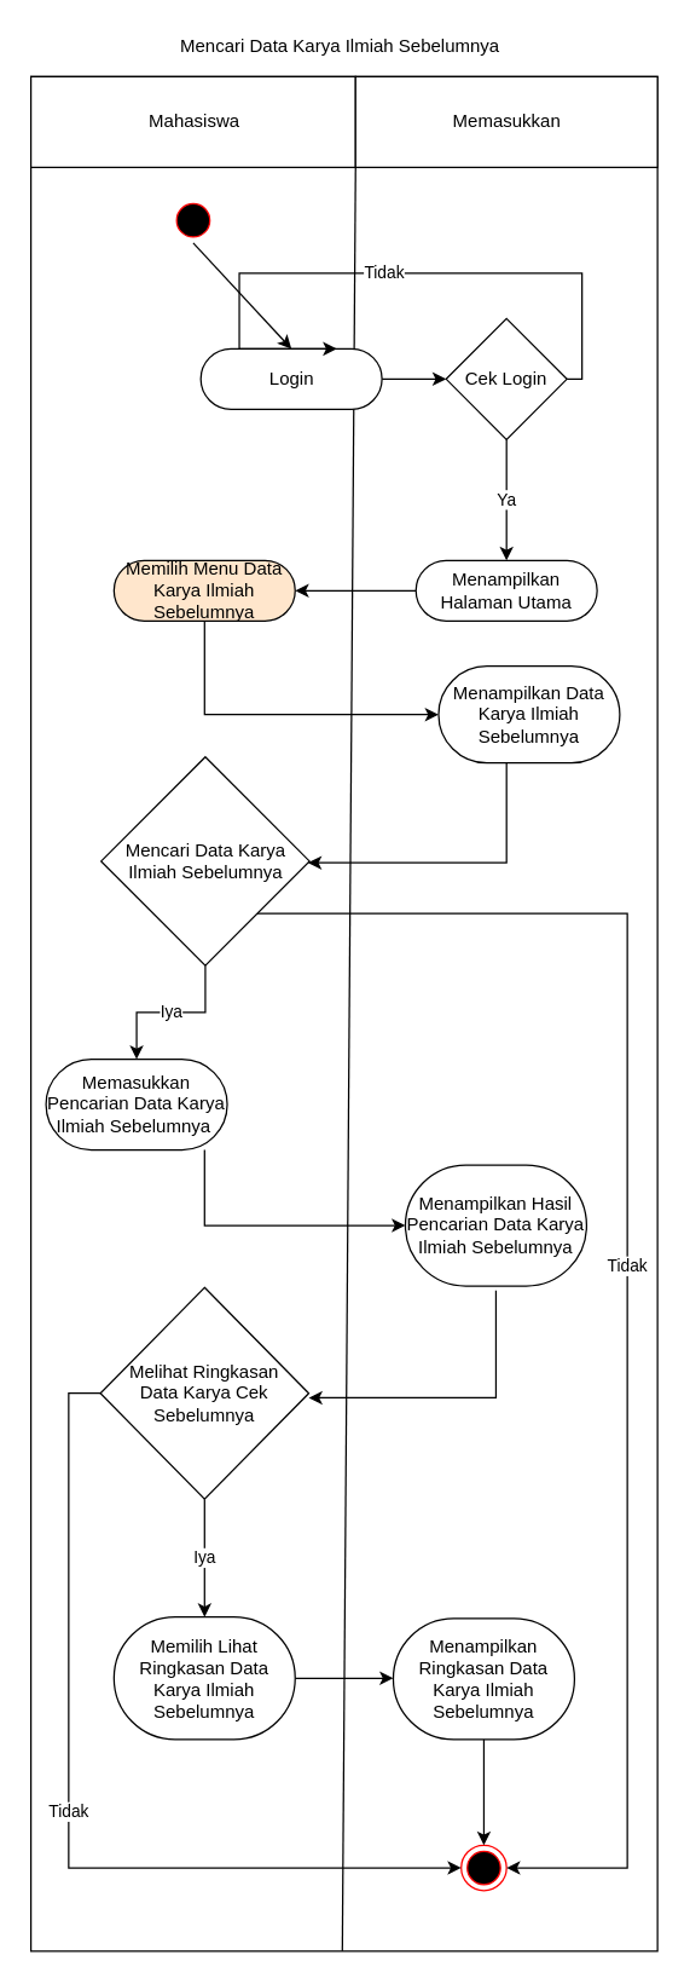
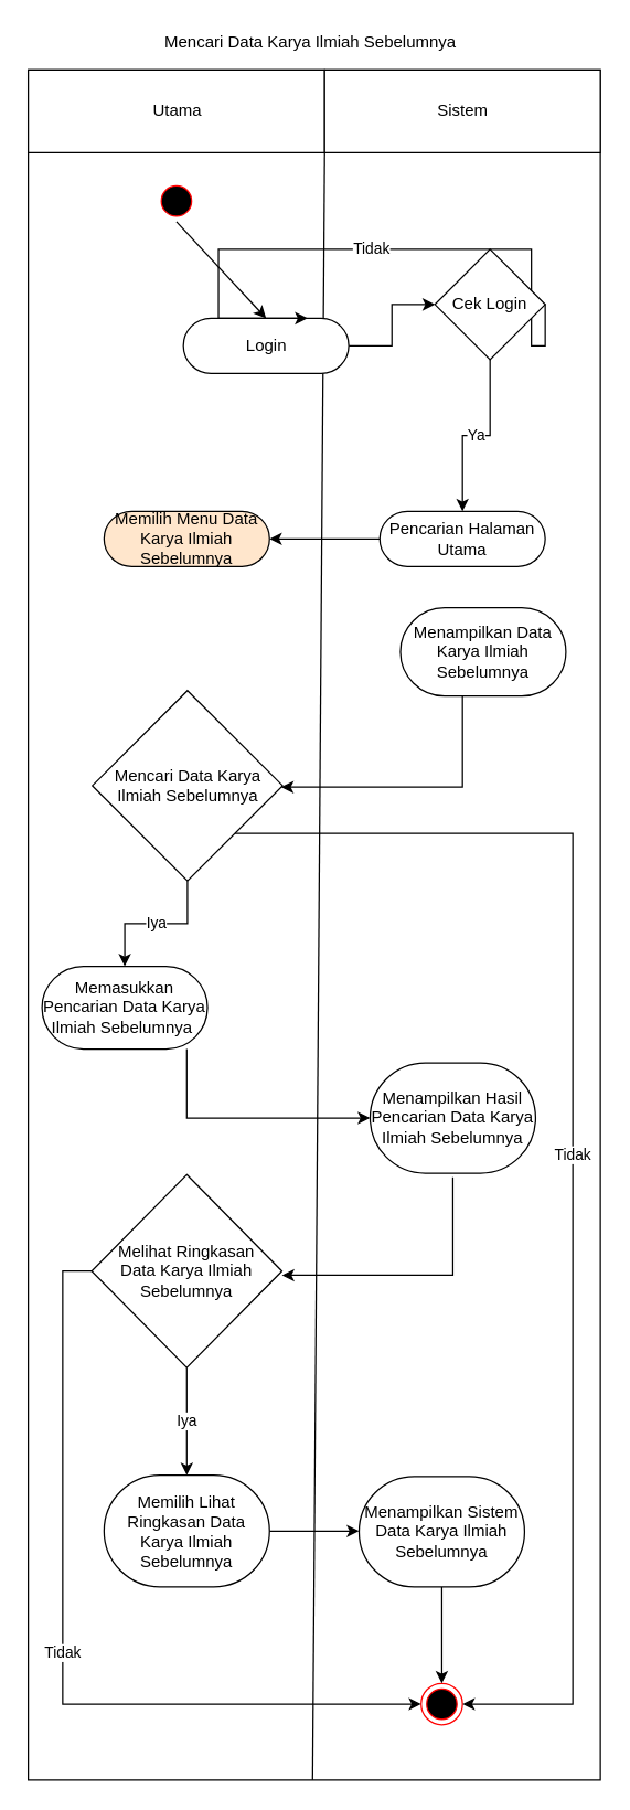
  <mxCell id="0" />
  <mxCell id="1" parent="0" />
  <mxCell id="2" value="" style="verticalLabelPosition=bottom;verticalAlign=top;html=1;shape=mxgraph.basic.rect;fillColor2=none;strokeWidth=1;size=20;indent=5;" parent="1" vertex="1"><mxGeometry x="20" y="50" width="415" height="1240" as="geometry" /></mxCell>
  <mxCell id="3" value="" style="ellipse;html=1;shape=startState;fillColor=#000000;strokeColor=#ff0000;" parent="1" vertex="1"><mxGeometry x="112.5" y="130" width="30" height="30" as="geometry" /></mxCell>
- <mxCell id="4" value="Mahasiswa" style="verticalLabelPosition=middle;verticalAlign=middle;html=1;shape=mxgraph.basic.rect;fillColor2=none;strokeWidth=1;size=20;indent=5;labelPosition=center;align=center;" parent="1" vertex="1"><mxGeometry x="20" y="50" width="215" height="60" as="geometry" /></mxCell>
- <mxCell id="5" value="Memasukkan" style="verticalLabelPosition=middle;verticalAlign=middle;html=1;shape=mxgraph.basic.rect;fillColor2=none;strokeWidth=1;size=20;indent=5;labelPosition=center;align=center;" parent="1" vertex="1"><mxGeometry x="235" y="50" width="200" height="60" as="geometry" /></mxCell>
+ <mxCell id="4" value="Utama" style="verticalLabelPosition=middle;verticalAlign=middle;html=1;shape=mxgraph.basic.rect;fillColor2=none;strokeWidth=1;size=20;indent=5;labelPosition=center;align=center;" parent="1" vertex="1"><mxGeometry x="20" y="50" width="215" height="60" as="geometry" /></mxCell>
+ <mxCell id="5" value="Sistem" style="verticalLabelPosition=middle;verticalAlign=middle;html=1;shape=mxgraph.basic.rect;fillColor2=none;strokeWidth=1;size=20;indent=5;labelPosition=center;align=center;" parent="1" vertex="1"><mxGeometry x="235" y="50" width="200" height="60" as="geometry" /></mxCell>
  <mxCell id="6" value="Mencari Data Karya Ilmiah Sebelumnya" style="text;html=1;strokeColor=none;fillColor=none;align=center;verticalAlign=middle;whiteSpace=wrap;rounded=0;" parent="1" vertex="1"><mxGeometry x="25" y="20" width="400" height="20" as="geometry" /></mxCell>
  <mxCell id="7" value="" style="endArrow=none;html=1;exitX=0.497;exitY=1;exitDx=0;exitDy=0;exitPerimeter=0;" parent="1" source="2" edge="1"><mxGeometry width="50" height="50" relative="1" as="geometry"><mxPoint x="185" y="160" as="sourcePoint" /><mxPoint x="235" y="110" as="targetPoint" /></mxGeometry></mxCell>
  <mxCell id="8" value="" style="edgeStyle=orthogonalEdgeStyle;rounded=0;orthogonalLoop=1;jettySize=auto;html=1;entryX=0;entryY=0.5;entryDx=0;entryDy=0;" parent="1" source="9" target="12" edge="1"><mxGeometry relative="1" as="geometry"><mxPoint x="267.5" y="250" as="targetPoint" /></mxGeometry></mxCell>
  <mxCell id="9" value="Login" style="rounded=1;whiteSpace=wrap;html=1;arcSize=50;" parent="1" vertex="1"><mxGeometry x="132.5" y="230" width="120" height="40" as="geometry" /></mxCell>
  <mxCell id="10" value="Tidak" style="edgeStyle=orthogonalEdgeStyle;rounded=0;orthogonalLoop=1;jettySize=auto;html=1;entryX=0.75;entryY=0;entryDx=0;entryDy=0;exitX=1;exitY=0.5;exitDx=0;exitDy=0;" parent="1" source="12" target="9" edge="1"><mxGeometry relative="1" as="geometry"><mxPoint x="455" y="250" as="targetPoint" /><Array as="points"><mxPoint x="385" y="250" /><mxPoint x="385" y="180" /><mxPoint x="158" y="180" /></Array></mxGeometry></mxCell>
  <mxCell id="11" value="Ya" style="edgeStyle=orthogonalEdgeStyle;rounded=0;orthogonalLoop=1;jettySize=auto;html=1;entryX=0.5;entryY=0;entryDx=0;entryDy=0;" parent="1" source="12" target="14" edge="1"><mxGeometry relative="1" as="geometry"><mxPoint x="335" y="370" as="targetPoint" /></mxGeometry></mxCell>
- <mxCell id="12" value="Cek Login" style="rhombus;whiteSpace=wrap;html=1;" parent="1" vertex="1"><mxGeometry x="295" y="210" width="80" height="80" as="geometry" /></mxCell>
+ <mxCell id="12" value="Cek Login" style="rhombus;whiteSpace=wrap;html=1;" parent="1" vertex="1"><mxGeometry x="315" y="180" width="80" height="80" as="geometry" /></mxCell>
  <mxCell id="13" value="" style="edgeStyle=orthogonalEdgeStyle;rounded=0;orthogonalLoop=1;jettySize=auto;html=1;" parent="1" source="14" target="16" edge="1"><mxGeometry relative="1" as="geometry" /></mxCell>
- <mxCell id="14" value="Menampilkan Halaman Utama" style="rounded=1;whiteSpace=wrap;html=1;arcSize=50;" parent="1" vertex="1"><mxGeometry x="275" y="370" width="120" height="40" as="geometry" /></mxCell>
- <mxCell id="15" value="" style="edgeStyle=orthogonalEdgeStyle;rounded=0;orthogonalLoop=1;jettySize=auto;html=1;entryX=0;entryY=0.5;entryDx=0;entryDy=0;" parent="1" source="16" target="18" edge="1"><mxGeometry relative="1" as="geometry"><Array as="points"><mxPoint x="135" y="472" /></Array></mxGeometry></mxCell>
+ <mxCell id="14" value="Pencarian Halaman Utama" style="rounded=1;whiteSpace=wrap;html=1;arcSize=50;" parent="1" vertex="1"><mxGeometry x="275" y="370" width="120" height="40" as="geometry" /></mxCell>
  <mxCell id="16" value="Memilih Menu Data Karya Ilmiah Sebelumnya" style="rounded=1;whiteSpace=wrap;html=1;arcSize=50;fillColor=#ffe6cc;" parent="1" vertex="1"><mxGeometry x="75" y="370" width="120" height="40" as="geometry" /></mxCell>
  <mxCell id="17" value="" style="edgeStyle=orthogonalEdgeStyle;rounded=0;orthogonalLoop=1;jettySize=auto;html=1;" parent="1" source="18" target="26" edge="1"><mxGeometry relative="1" as="geometry"><mxPoint x="195" y="570" as="targetPoint" /><Array as="points"><mxPoint x="335" y="570" /></Array></mxGeometry></mxCell>
  <mxCell id="18" value="Menampilkan Data Karya Ilmiah Sebelumnya" style="rounded=1;whiteSpace=wrap;html=1;arcSize=50;" parent="1" vertex="1"><mxGeometry x="290" y="440" width="120" height="64" as="geometry" /></mxCell>
  <mxCell id="19" value="" style="edgeStyle=orthogonalEdgeStyle;rounded=0;orthogonalLoop=1;jettySize=auto;html=1;entryX=0;entryY=0.5;entryDx=0;entryDy=0;" parent="1" source="20" target="21" edge="1"><mxGeometry relative="1" as="geometry"><mxPoint x="127.5" y="790" as="targetPoint" /><Array as="points"><mxPoint x="135" y="810" /></Array></mxGeometry></mxCell>
  <mxCell id="20" value="Memasukkan Pencarian Data Karya Ilmiah Sebelumnya&amp;nbsp;" style="rounded=1;whiteSpace=wrap;html=1;arcSize=50;" parent="1" vertex="1"><mxGeometry x="30" y="700" width="120" height="60" as="geometry" /></mxCell>
  <mxCell id="21" value="Menampilkan Hasil Pencarian Data Karya Ilmiah Sebelumnya" style="rounded=1;whiteSpace=wrap;html=1;arcSize=50;" parent="1" vertex="1"><mxGeometry x="268" y="770" width="120" height="80" as="geometry" /></mxCell>
  <mxCell id="22" value="" style="edgeStyle=orthogonalEdgeStyle;rounded=0;orthogonalLoop=1;jettySize=auto;html=1;entryX=1;entryY=0.5;entryDx=0;entryDy=0;" parent="1" edge="1"><mxGeometry relative="1" as="geometry"><mxPoint x="328" y="853" as="sourcePoint" /><mxPoint x="204" y="924" as="targetPoint" /><Array as="points"><mxPoint x="328" y="924" /></Array></mxGeometry></mxCell>
  <mxCell id="23" value="" style="endArrow=classic;html=1;exitX=0.5;exitY=1;exitDx=0;exitDy=0;entryX=0.5;entryY=0;entryDx=0;entryDy=0;" parent="1" source="3" target="9" edge="1"><mxGeometry width="50" height="50" relative="1" as="geometry"><mxPoint x="105" y="220" as="sourcePoint" /><mxPoint x="155" y="170" as="targetPoint" /></mxGeometry></mxCell>
  <mxCell id="24" value="" style="ellipse;html=1;shape=endState;fillColor=#000000;strokeColor=#ff0000;" parent="1" vertex="1"><mxGeometry x="305" y="1220" width="30" height="30" as="geometry" /></mxCell>
  <mxCell id="25" value="Iya" style="edgeStyle=orthogonalEdgeStyle;rounded=0;orthogonalLoop=1;jettySize=auto;html=1;" parent="1" source="26" target="20" edge="1"><mxGeometry relative="1" as="geometry" /></mxCell>
  <mxCell id="26" value="Mencari Data Karya Ilmiah Sebelumnya" style="rhombus;whiteSpace=wrap;html=1;" parent="1" vertex="1"><mxGeometry x="66.5" y="500" width="138" height="138" as="geometry" /></mxCell>
  <mxCell id="27" value="Tidak" style="edgeStyle=orthogonalEdgeStyle;rounded=0;orthogonalLoop=1;jettySize=auto;html=1;exitX=1;exitY=1;exitDx=0;exitDy=0;entryX=1;entryY=0.5;entryDx=0;entryDy=0;" parent="1" source="26" target="24" edge="1"><mxGeometry relative="1" as="geometry"><mxPoint x="322.5" y="638" as="sourcePoint" /><mxPoint x="321.5" y="700.5" as="targetPoint" /><Array as="points"><mxPoint x="415" y="603" /><mxPoint x="415" y="1235" /></Array></mxGeometry></mxCell>
  <mxCell id="28" value="Iya" style="edgeStyle=orthogonalEdgeStyle;rounded=0;orthogonalLoop=1;jettySize=auto;html=1;entryX=0.5;entryY=0;entryDx=0;entryDy=0;" parent="1" source="29" target="34" edge="1"><mxGeometry relative="1" as="geometry"><mxPoint x="135" y="1071" as="targetPoint" /><Array as="points" /></mxGeometry></mxCell>
- <mxCell id="29" value="Melihat Ringkasan &lt;br&gt;Data Karya Cek Sebelumnya" style="rhombus;whiteSpace=wrap;html=1;" parent="1" vertex="1"><mxGeometry x="66" y="851" width="138" height="140" as="geometry" /></mxCell>
+ <mxCell id="29" value="Melihat Ringkasan &lt;br&gt;Data Karya Ilmiah Sebelumnya" style="rhombus;whiteSpace=wrap;html=1;" parent="1" vertex="1"><mxGeometry x="66" y="851" width="138" height="140" as="geometry" /></mxCell>
  <mxCell id="30" value="" style="edgeStyle=orthogonalEdgeStyle;rounded=0;orthogonalLoop=1;jettySize=auto;html=1;" parent="1" source="31" target="24" edge="1"><mxGeometry relative="1" as="geometry"><Array as="points"><mxPoint x="320" y="1100" /><mxPoint x="320" y="1100" /></Array></mxGeometry></mxCell>
- <mxCell id="31" value="Menampilkan Ringkasan Data Karya Ilmiah Sebelumnya" style="rounded=1;whiteSpace=wrap;html=1;arcSize=50;" parent="1" vertex="1"><mxGeometry x="260" y="1070" width="120" height="80" as="geometry" /></mxCell>
+ <mxCell id="31" value="Menampilkan Sistem Data Karya Ilmiah Sebelumnya" style="rounded=1;whiteSpace=wrap;html=1;arcSize=50;" parent="1" vertex="1"><mxGeometry x="260" y="1070" width="120" height="80" as="geometry" /></mxCell>
  <mxCell id="32" value="Tidak" style="edgeStyle=orthogonalEdgeStyle;rounded=0;orthogonalLoop=1;jettySize=auto;html=1;entryX=0;entryY=0.5;entryDx=0;entryDy=0;exitX=0;exitY=0.5;exitDx=0;exitDy=0;" parent="1" edge="1" target="24" source="29"><mxGeometry relative="1" as="geometry"><mxPoint x="101" y="956" as="sourcePoint" /><mxPoint x="313" y="1131" as="targetPoint" /><Array as="points"><mxPoint x="45" y="921" /><mxPoint x="45" y="1235" /></Array></mxGeometry></mxCell>
  <mxCell id="33" value="" style="edgeStyle=orthogonalEdgeStyle;rounded=0;orthogonalLoop=1;jettySize=auto;html=1;" edge="1" parent="1" source="34" target="31"><mxGeometry relative="1" as="geometry"><Array as="points"><mxPoint x="227" y="1110" /><mxPoint x="227" y="1110" /></Array></mxGeometry></mxCell>
  <mxCell id="34" value="Memilih Lihat Ringkasan Data Karya Ilmiah Sebelumnya" style="rounded=1;whiteSpace=wrap;html=1;arcSize=50;" vertex="1" parent="1"><mxGeometry x="75" y="1069" width="120" height="81" as="geometry" /></mxCell>
